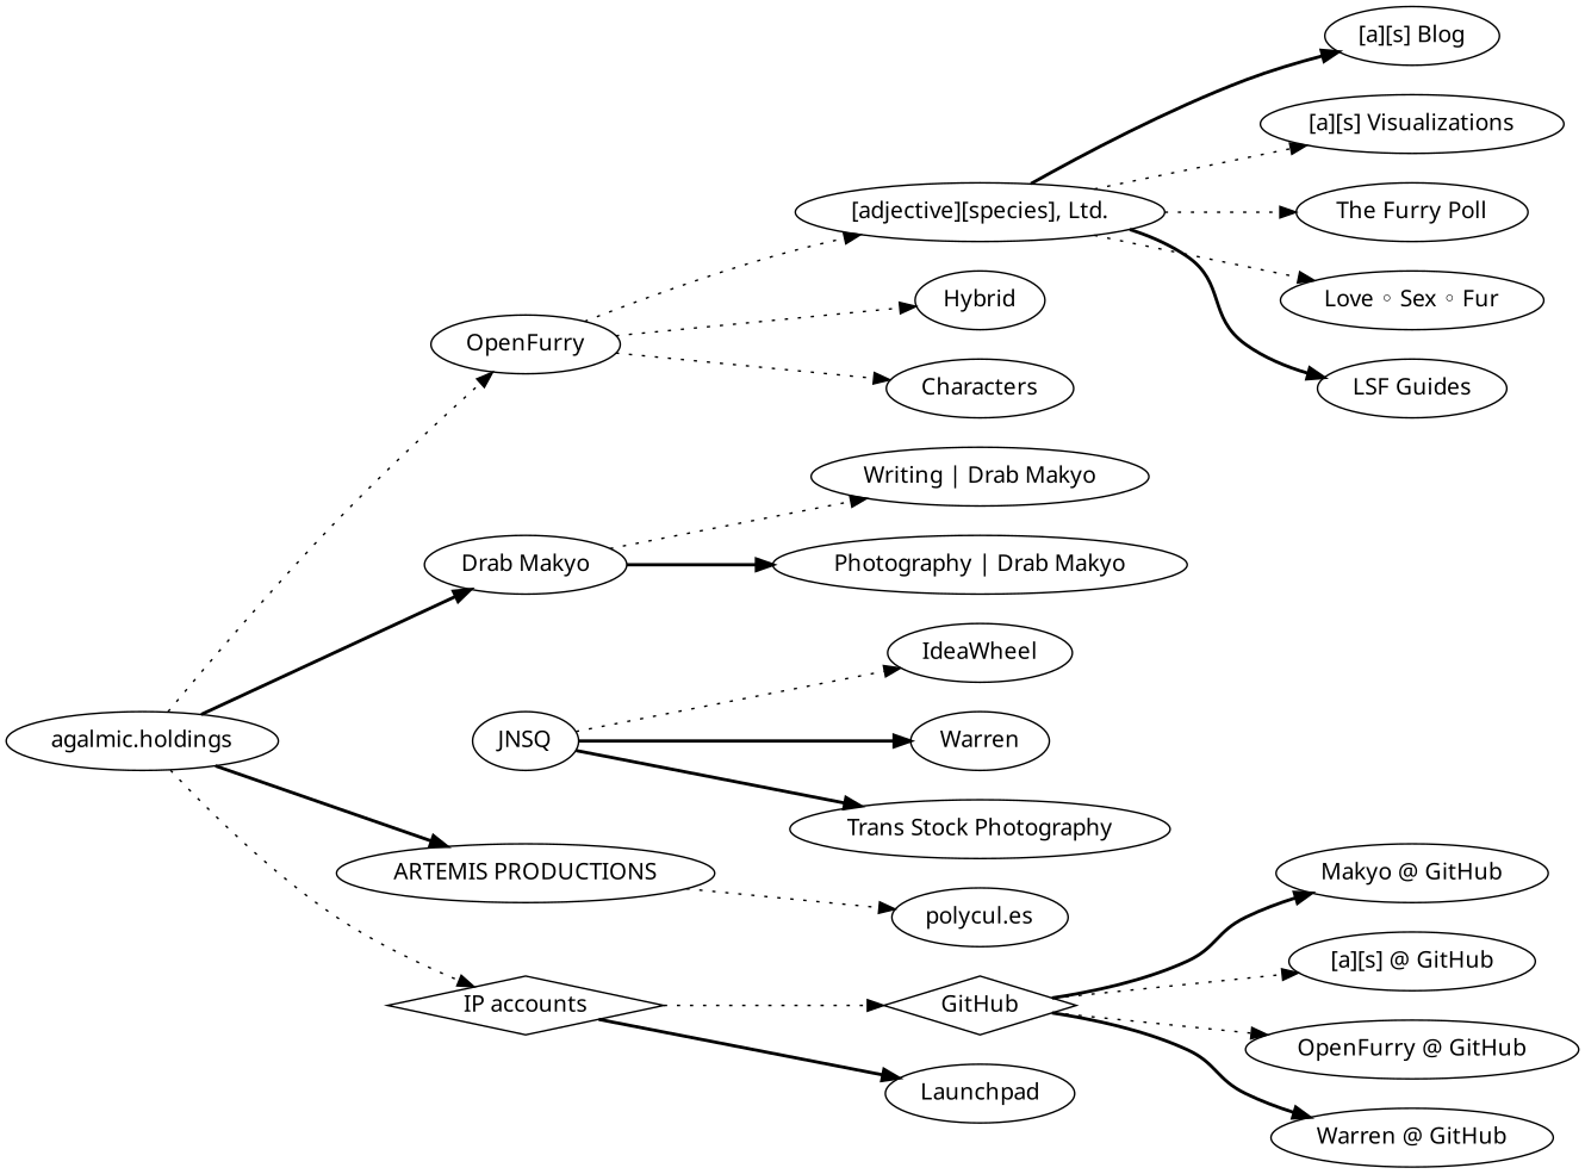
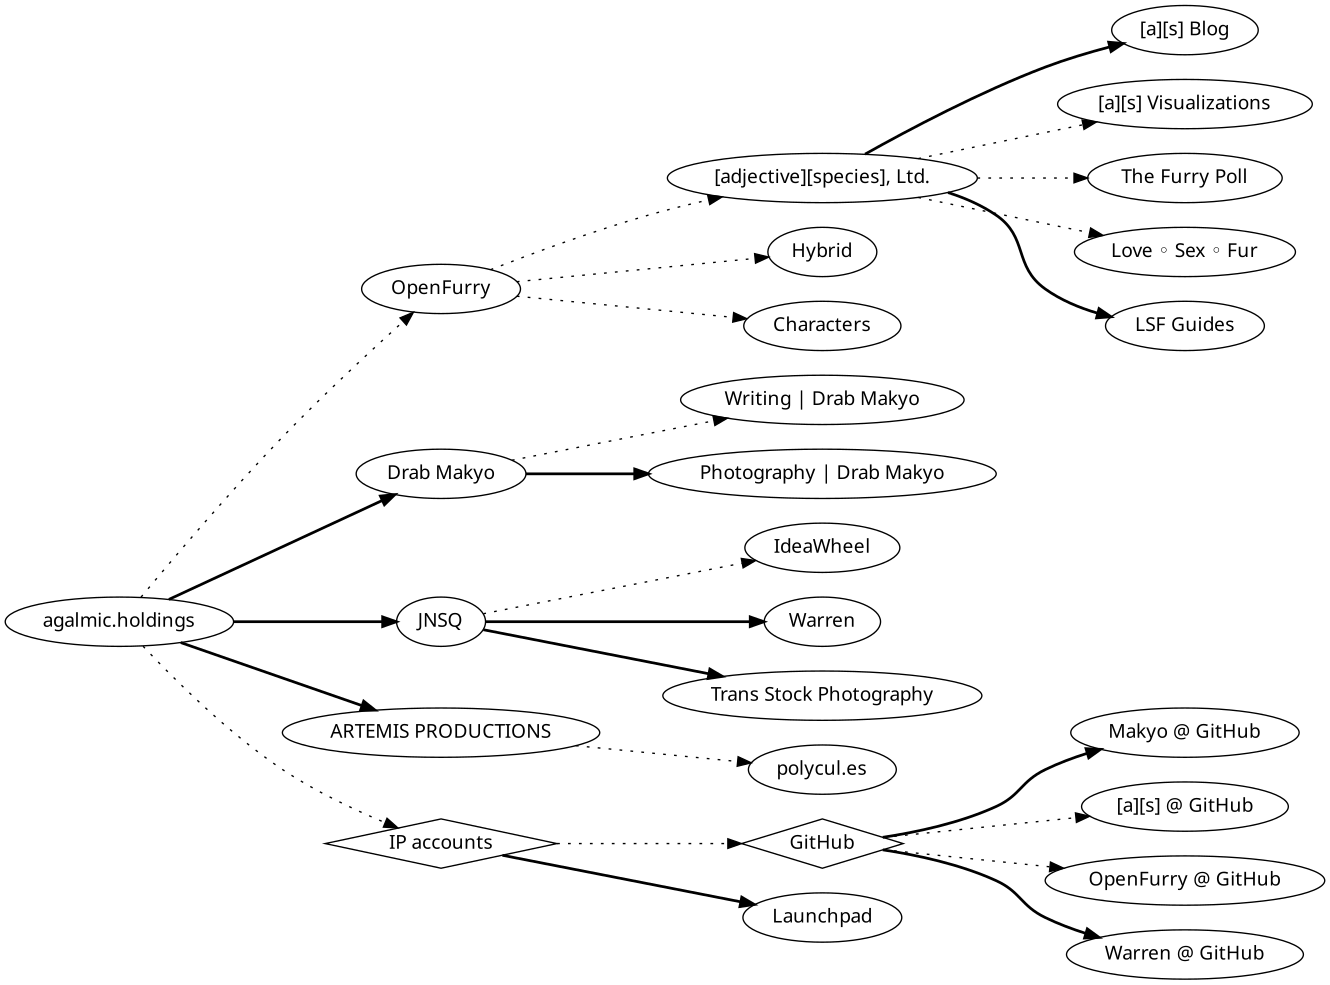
  digraph {
    rankdir=LR
    node [fontname="Antykwa Torunska"]
    edge [style=dotted]
    "agalmic.holdings"
    OpenFurry
    "Drab Makyo"
    JNSQ
    "ARTEMIS PRODUCTIONS"
    "IP accounts" [shape=diamond]
    n7 [label="[adjective][species], Ltd."]
    Hybrid
    Characters
    "Writing | Drab Makyo"
    "Photography | Drab Makyo"
    IdeaWheel
    Warren
    "Trans Stock Photography"
    "polycul.es"
    GitHub [shape=diamond]
    Launchpad
    "[a][s] Blog"
    "[a][s] Visualizations"
    "The Furry Poll"
    "Love ◦ Sex ◦ Fur"
    "LSF Guides"
    "Makyo @ GitHub"
    "[a][s] @ GitHub"
    "OpenFurry @ GitHub"
    "Warren @ GitHub"
    "agalmic.holdings" -> OpenFurry
    "agalmic.holdings" -> "Drab Makyo" [style=bold]
+   "agalmic.holdings" -> JNSQ [style=bold]
    "agalmic.holdings" -> "ARTEMIS PRODUCTIONS" [style=bold]
    "agalmic.holdings" -> "IP accounts"
    OpenFurry -> n7
    OpenFurry -> Hybrid
    OpenFurry -> Characters
    "Drab Makyo" -> "Writing | Drab Makyo"
    "Drab Makyo" -> "Photography | Drab Makyo" [style=bold]
    JNSQ -> IdeaWheel
    JNSQ -> Warren [style=bold]
    JNSQ -> "Trans Stock Photography" [style=bold]
    "ARTEMIS PRODUCTIONS" -> "polycul.es"
    "IP accounts" -> GitHub
    "IP accounts" -> Launchpad [style=bold]
    n7 -> "[a][s] Blog" [style=bold]
    n7 -> "[a][s] Visualizations"
    n7 -> "The Furry Poll"
    n7 -> "Love ◦ Sex ◦ Fur"
    n7 -> "LSF Guides" [style=bold]
    GitHub -> "Makyo @ GitHub" [style=bold]
    GitHub -> "[a][s] @ GitHub"
    GitHub -> "OpenFurry @ GitHub"
    GitHub -> "Warren @ GitHub" [style=bold]
  }
